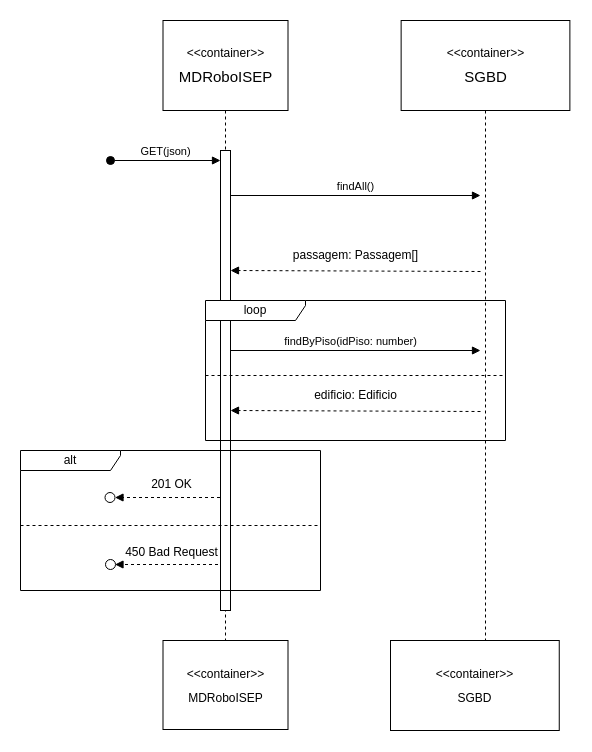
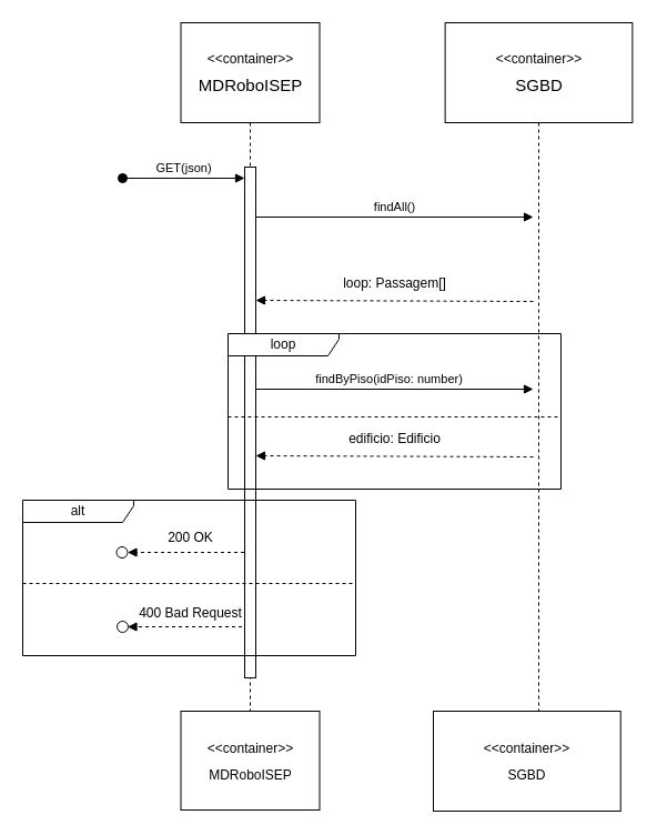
  <mxCell id="0" />
  <mxCell id="1" parent="0" />
  <mxCell id="2" value="&lt;p style=&quot;line-height: 100%;&quot;&gt;&amp;lt;&amp;lt;container&amp;gt;&amp;gt;&lt;/p&gt;&lt;p style=&quot;line-height: 100%;&quot;&gt;&lt;span style=&quot;font-size: 15px;&quot;&gt;SGBD&lt;/span&gt;&lt;/p&gt;" style="shape=umlLifeline;perimeter=lifelinePerimeter;whiteSpace=wrap;html=1;container=1;dropTarget=0;collapsible=0;recursiveResize=0;outlineConnect=0;portConstraint=eastwest;newEdgeStyle={&quot;curved&quot;:0,&quot;rounded&quot;:0};size=90;" parent="1" vertex="1"><mxGeometry x="400.63" y="20" width="168.75" height="680" as="geometry" /></mxCell>
  <mxCell id="3" value="&lt;p style=&quot;line-height: 100%;&quot;&gt;&amp;lt;&amp;lt;container&amp;gt;&amp;gt;&lt;/p&gt;&lt;p style=&quot;line-height: 100%;&quot;&gt;&lt;span style=&quot;font-size: 15px;&quot;&gt;MDRoboISEP&lt;/span&gt;&lt;/p&gt;" style="shape=umlLifeline;perimeter=lifelinePerimeter;whiteSpace=wrap;html=1;container=1;dropTarget=0;collapsible=0;recursiveResize=0;outlineConnect=0;portConstraint=eastwest;newEdgeStyle={&quot;curved&quot;:0,&quot;rounded&quot;:0};size=90;" parent="1" vertex="1"><mxGeometry x="162.5" y="20" width="125" height="690" as="geometry" /></mxCell>
  <mxCell id="4" value="" style="html=1;points=[[0,0,0,0,5],[0,1,0,0,-5],[1,0,0,0,5],[1,1,0,0,-5]];perimeter=orthogonalPerimeter;outlineConnect=0;targetShapes=umlLifeline;portConstraint=eastwest;newEdgeStyle={&quot;curved&quot;:0,&quot;rounded&quot;:0};" parent="1" vertex="1"><mxGeometry x="220" y="150" width="10" height="460" as="geometry" /></mxCell>
  <mxCell id="5" value="findAll()" style="html=1;verticalAlign=bottom;endArrow=block;curved=0;rounded=0;entryX=0;entryY=0;entryDx=0;entryDy=5;entryPerimeter=0;" parent="1" source="4" edge="1"><mxGeometry width="80" relative="1" as="geometry"><mxPoint x="167.5" y="200" as="sourcePoint" /><mxPoint x="480" y="195" as="targetPoint" /></mxGeometry></mxCell>
  <mxCell id="6" value="GET(json)" style="html=1;verticalAlign=bottom;startArrow=oval;startFill=1;endArrow=block;startSize=8;curved=0;rounded=0;" parent="1" edge="1"><mxGeometry x="-0.003" width="60" relative="1" as="geometry"><mxPoint x="110" y="160" as="sourcePoint" /><mxPoint x="220" y="160" as="targetPoint" /><mxPoint as="offset" /></mxGeometry></mxCell>
  <mxCell id="7" value="" style="html=1;verticalAlign=bottom;labelBackgroundColor=none;endArrow=block;endFill=1;dashed=1;rounded=0;exitX=0;exitY=1;exitDx=0;exitDy=-5;exitPerimeter=0;" parent="1" edge="1"><mxGeometry width="160" relative="1" as="geometry"><mxPoint x="480" y="271" as="sourcePoint" /><mxPoint x="230" y="270" as="targetPoint" /></mxGeometry></mxCell>
- <mxCell id="8" value="passagem: Passagem[]" style="text;html=1;align=center;verticalAlign=middle;resizable=0;points=[];autosize=1;strokeColor=none;fillColor=none;" parent="1" vertex="1"><mxGeometry x="280" y="240" width="150" height="30" as="geometry" /></mxCell>
+ <mxCell id="8" value="loop: Passagem[]" style="text;html=1;align=center;verticalAlign=middle;resizable=0;points=[];autosize=1;strokeColor=none;fillColor=none;" parent="1" vertex="1"><mxGeometry x="280" y="240" width="150" height="30" as="geometry" /></mxCell>
  <mxCell id="9" value="&lt;p style=&quot;line-height: 100%;&quot;&gt;&amp;lt;&amp;lt;container&amp;gt;&amp;gt;&lt;/p&gt;&lt;p style=&quot;line-height: 100%;&quot;&gt;SGBD&lt;br&gt;&lt;/p&gt;" style="shape=umlLifeline;perimeter=lifelinePerimeter;whiteSpace=wrap;html=1;container=1;dropTarget=0;collapsible=0;recursiveResize=0;outlineConnect=0;portConstraint=eastwest;newEdgeStyle={&quot;curved&quot;:0,&quot;rounded&quot;:0};size=90;" parent="1" vertex="1"><mxGeometry x="390" y="640" width="168.75" height="90" as="geometry" /></mxCell>
  <mxCell id="10" value="&lt;p style=&quot;line-height: 100%;&quot;&gt;&amp;lt;&amp;lt;container&amp;gt;&amp;gt;&lt;/p&gt;&lt;p style=&quot;line-height: 100%;&quot;&gt;MDRoboISEP&lt;br&gt;&lt;/p&gt;" style="shape=umlLifeline;perimeter=lifelinePerimeter;whiteSpace=wrap;html=1;container=1;dropTarget=0;collapsible=0;recursiveResize=0;outlineConnect=0;portConstraint=eastwest;newEdgeStyle={&quot;curved&quot;:0,&quot;rounded&quot;:0};size=90;" parent="1" vertex="1"><mxGeometry x="162.5" y="640" width="125" height="89" as="geometry" /></mxCell>
  <mxCell id="11" value="loop" style="shape=umlFrame;whiteSpace=wrap;html=1;pointerEvents=0;recursiveResize=0;container=1;collapsible=0;width=100;height=20;" parent="1" vertex="1"><mxGeometry x="205" y="300" width="300" height="140" as="geometry" /></mxCell>
  <mxCell id="12" value="" style="line;strokeWidth=1;dashed=1;labelPosition=center;verticalLabelPosition=bottom;align=left;verticalAlign=top;spacingLeft=20;spacingTop=15;html=1;whiteSpace=wrap;" parent="11" vertex="1"><mxGeometry y="70" width="300" height="10" as="geometry" /></mxCell>
  <mxCell id="13" value="findByPiso(idPiso: number)" style="html=1;verticalAlign=bottom;endArrow=block;curved=0;rounded=0;entryX=0;entryY=0;entryDx=0;entryDy=5;entryPerimeter=0;" parent="1" edge="1"><mxGeometry x="-0.04" width="80" relative="1" as="geometry"><mxPoint x="230" y="350" as="sourcePoint" /><mxPoint x="480" y="350" as="targetPoint" /><mxPoint as="offset" /></mxGeometry></mxCell>
  <mxCell id="14" value="" style="html=1;verticalAlign=bottom;labelBackgroundColor=none;endArrow=block;endFill=1;dashed=1;rounded=0;exitX=0;exitY=1;exitDx=0;exitDy=-5;exitPerimeter=0;" parent="1" edge="1"><mxGeometry width="160" relative="1" as="geometry"><mxPoint x="480" y="411" as="sourcePoint" /><mxPoint x="230" y="410" as="targetPoint" /></mxGeometry></mxCell>
  <mxCell id="15" value="edificio: Edificio" style="text;html=1;align=center;verticalAlign=middle;resizable=0;points=[];autosize=1;strokeColor=none;fillColor=none;" parent="1" vertex="1"><mxGeometry x="300" y="380" width="110" height="30" as="geometry" /></mxCell>
  <mxCell id="16" value="alt" style="shape=umlFrame;whiteSpace=wrap;html=1;pointerEvents=0;recursiveResize=0;container=1;collapsible=0;width=100;height=20;" parent="1" vertex="1"><mxGeometry x="20" y="450" width="300" height="140" as="geometry" /></mxCell>
  <mxCell id="17" value="" style="line;strokeWidth=1;dashed=1;labelPosition=center;verticalLabelPosition=bottom;align=left;verticalAlign=top;spacingLeft=20;spacingTop=15;html=1;whiteSpace=wrap;" parent="16" vertex="1"><mxGeometry y="70" width="300" height="10" as="geometry" /></mxCell>
- <mxCell id="18" value="450&amp;nbsp;Bad Request" style="text;html=1;align=center;verticalAlign=middle;resizable=0;points=[];autosize=1;strokeColor=none;fillColor=none;" parent="16" vertex="1"><mxGeometry x="90.5" y="87" width="120" height="30" as="geometry" /></mxCell>
+ <mxCell id="18" value="400&amp;nbsp;Bad Request" style="text;html=1;align=center;verticalAlign=middle;resizable=0;points=[];autosize=1;strokeColor=none;fillColor=none;" parent="16" vertex="1"><mxGeometry x="90.5" y="87" width="120" height="30" as="geometry" /></mxCell>
  <mxCell id="19" value="" style="html=1;verticalAlign=bottom;labelBackgroundColor=none;endArrow=block;endFill=1;dashed=1;rounded=0;entryX=1;entryY=0.5;entryDx=0;entryDy=0;" parent="16" edge="1"><mxGeometry width="160" relative="1" as="geometry"><mxPoint x="197.5" y="114" as="sourcePoint" /><mxPoint x="94.5" y="114" as="targetPoint" /><Array as="points"><mxPoint x="127.5" y="114" /></Array></mxGeometry></mxCell>
  <mxCell id="20" value="" style="ellipse;html=1;" parent="16" vertex="1"><mxGeometry x="85" y="109" width="10" height="10" as="geometry" /></mxCell>
  <mxCell id="21" value="" style="ellipse;html=1;" parent="16" vertex="1"><mxGeometry x="84.5" y="42" width="10" height="10" as="geometry" /></mxCell>
  <mxCell id="22" value="" style="html=1;verticalAlign=bottom;labelBackgroundColor=none;endArrow=block;endFill=1;dashed=1;rounded=0;entryX=1;entryY=0.5;entryDx=0;entryDy=0;" parent="16" edge="1"><mxGeometry width="160" relative="1" as="geometry"><mxPoint x="199.5" y="47" as="sourcePoint" /><mxPoint x="94.5" y="47" as="targetPoint" /></mxGeometry></mxCell>
- <mxCell id="23" value="201 OK" style="text;html=1;align=center;verticalAlign=middle;resizable=0;points=[];autosize=1;strokeColor=none;fillColor=none;" parent="16" vertex="1"><mxGeometry x="120.5" y="19" width="60" height="30" as="geometry" /></mxCell>
+ <mxCell id="23" value="200 OK" style="text;html=1;align=center;verticalAlign=middle;resizable=0;points=[];autosize=1;strokeColor=none;fillColor=none;" parent="16" vertex="1"><mxGeometry x="120.5" y="19" width="60" height="30" as="geometry" /></mxCell>
